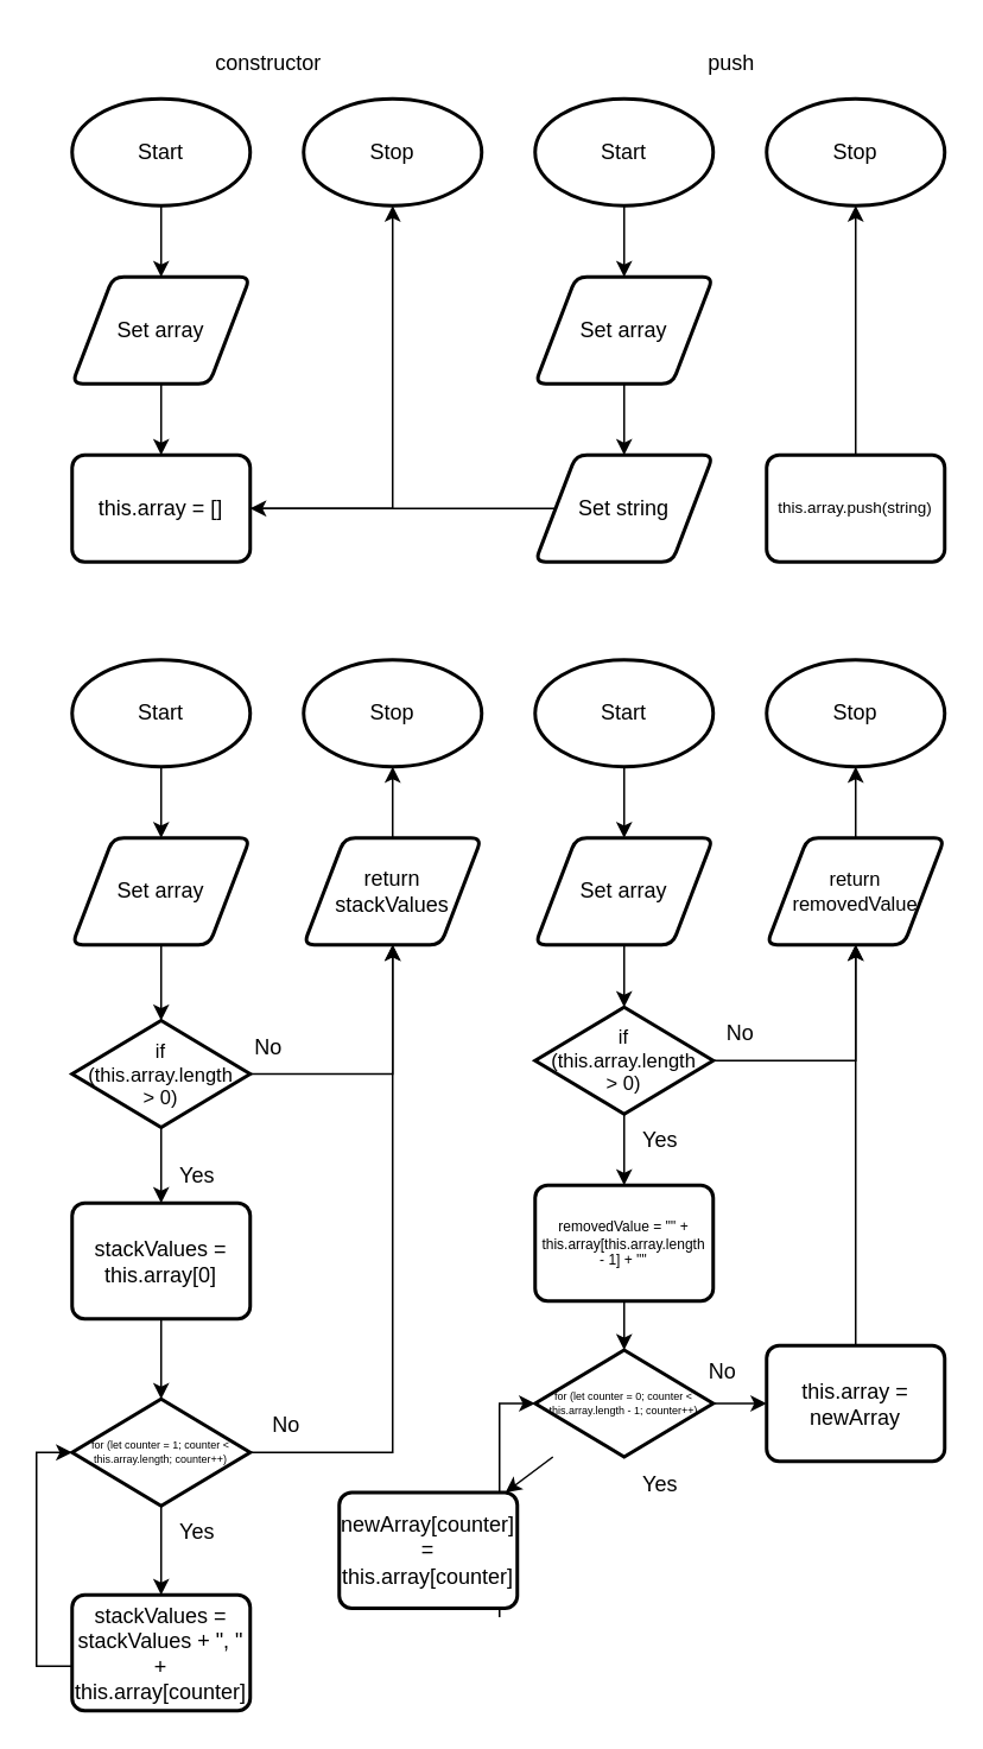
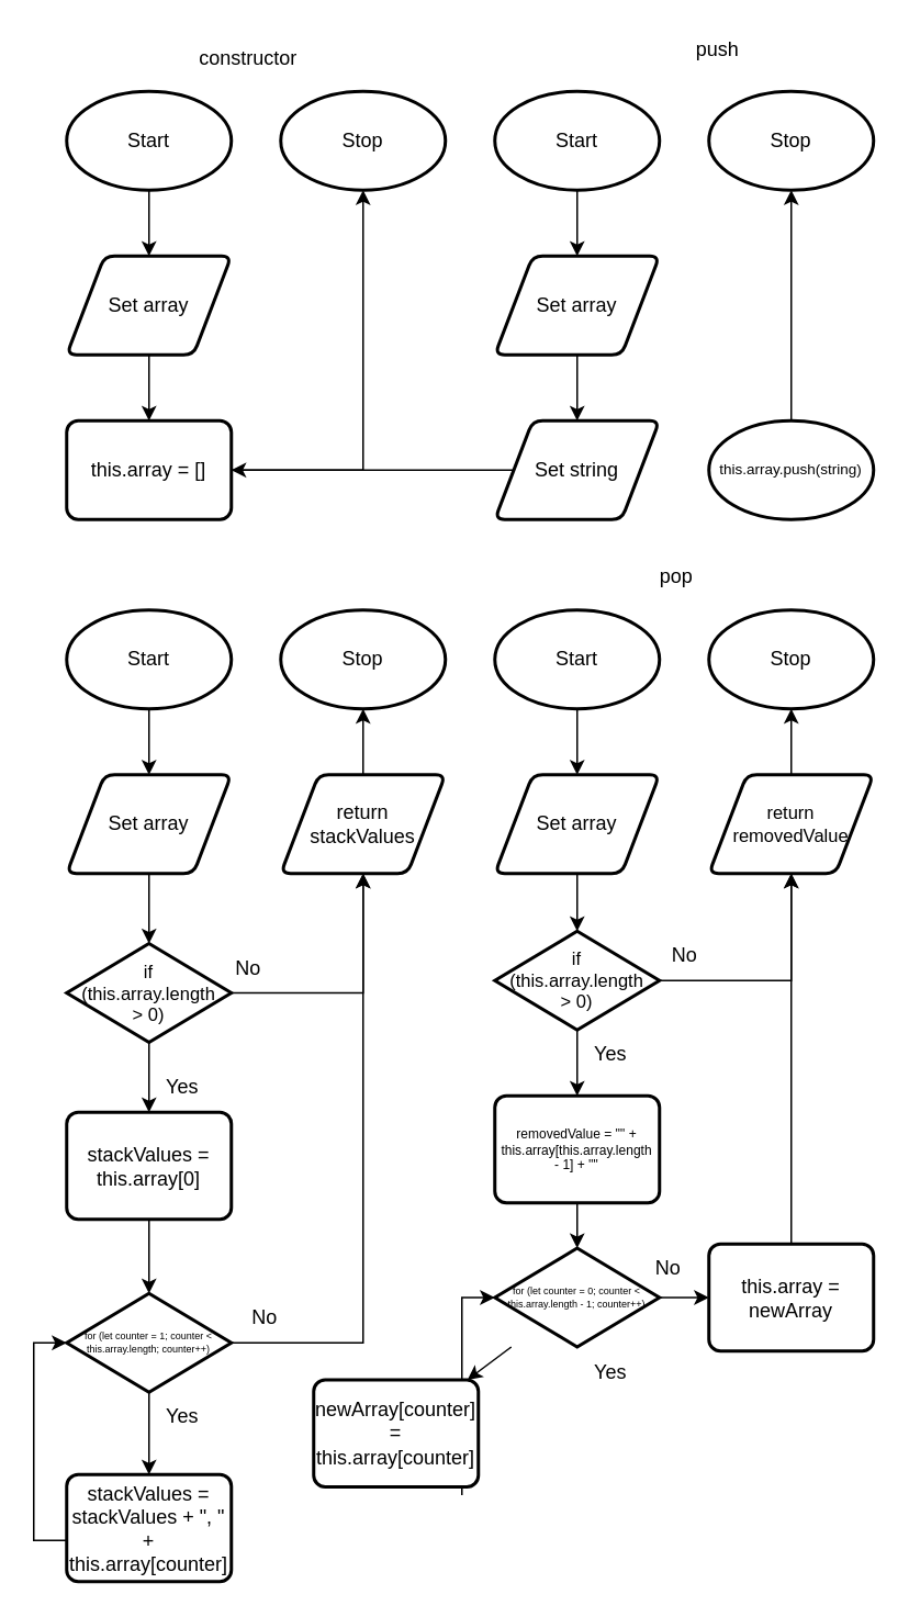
  <mxCell id="0" />
  <mxCell id="1" parent="0" />
  <mxCell id="2" style="edgeStyle=none;html=1;entryX=0.5;entryY=0;entryDx=0;entryDy=0;" parent="1" source="3" edge="1"><mxGeometry relative="1" as="geometry"><mxPoint x="90" y="155" as="targetPoint" /></mxGeometry></mxCell>
  <mxCell id="3" value="Start" style="strokeWidth=2;html=1;shape=mxgraph.flowchart.start_1;whiteSpace=wrap;" parent="1" vertex="1"><mxGeometry x="40" y="55" width="100" height="60" as="geometry" /></mxCell>
  <mxCell id="4" value="Stop" style="strokeWidth=2;html=1;shape=mxgraph.flowchart.start_1;whiteSpace=wrap;" parent="1" vertex="1"><mxGeometry x="170" y="55" width="100" height="60" as="geometry" /></mxCell>
  <mxCell id="5" style="edgeStyle=none;html=1;entryX=0.5;entryY=0;entryDx=0;entryDy=0;fontSize=12;" parent="1" edge="1"><mxGeometry relative="1" as="geometry"><mxPoint x="90" y="215" as="sourcePoint" /><mxPoint x="90" y="255" as="targetPoint" /></mxGeometry></mxCell>
  <mxCell id="6" value="Set array" style="shape=parallelogram;html=1;strokeWidth=2;perimeter=parallelogramPerimeter;whiteSpace=wrap;rounded=1;arcSize=12;size=0.23;" parent="1" vertex="1"><mxGeometry x="40" y="155" width="100" height="60" as="geometry" /></mxCell>
  <mxCell id="7" style="edgeStyle=none;html=1;entryX=0.5;entryY=1;entryDx=0;entryDy=0;entryPerimeter=0;rounded=0;" parent="1" source="8" target="4" edge="1"><mxGeometry relative="1" as="geometry"><Array as="points"><mxPoint x="220" y="285" /></Array></mxGeometry></mxCell>
  <mxCell id="8" value="this.array = []" style="rounded=1;whiteSpace=wrap;html=1;absoluteArcSize=1;arcSize=14;strokeWidth=2;" parent="1" vertex="1"><mxGeometry x="40" y="255" width="100" height="60" as="geometry" /></mxCell>
  <mxCell id="9" value="constructor" style="text;html=1;align=center;verticalAlign=middle;resizable=0;points=[];autosize=1;strokeColor=none;fillColor=none;" parent="1" vertex="1"><mxGeometry x="110" y="20" width="80" height="30" as="geometry" /></mxCell>
  <mxCell id="10" style="edgeStyle=none;html=1;entryX=0.5;entryY=0;entryDx=0;entryDy=0;" parent="1" source="11" edge="1"><mxGeometry relative="1" as="geometry"><mxPoint x="350" y="155" as="targetPoint" /></mxGeometry></mxCell>
  <mxCell id="11" value="Start" style="strokeWidth=2;html=1;shape=mxgraph.flowchart.start_1;whiteSpace=wrap;" parent="1" vertex="1"><mxGeometry x="300" y="55" width="100" height="60" as="geometry" /></mxCell>
  <mxCell id="12" value="Stop" style="strokeWidth=2;html=1;shape=mxgraph.flowchart.start_1;whiteSpace=wrap;" parent="1" vertex="1"><mxGeometry x="430" y="55" width="100" height="60" as="geometry" /></mxCell>
  <mxCell id="13" style="edgeStyle=none;html=1;entryX=0.5;entryY=0;entryDx=0;entryDy=0;fontSize=12;" parent="1" edge="1"><mxGeometry relative="1" as="geometry"><mxPoint x="350" y="215" as="sourcePoint" /><mxPoint x="350" y="255" as="targetPoint" /></mxGeometry></mxCell>
  <mxCell id="14" value="Set array" style="shape=parallelogram;html=1;strokeWidth=2;perimeter=parallelogramPerimeter;whiteSpace=wrap;rounded=1;arcSize=12;size=0.23;" parent="1" vertex="1"><mxGeometry x="300" y="155" width="100" height="60" as="geometry" /></mxCell>
  <mxCell id="15" style="edgeStyle=none;rounded=0;html=1;entryX=0.5;entryY=1;entryDx=0;entryDy=0;entryPerimeter=0;fontSize=9;" parent="1" source="16" target="12" edge="1"><mxGeometry relative="1" as="geometry" /></mxCell>
- <mxCell id="16" value="this.array.push(string)" style="rounded=1;whiteSpace=wrap;html=1;absoluteArcSize=1;arcSize=14;strokeWidth=2;fontSize=9;" parent="1" vertex="1"><mxGeometry x="430" y="255" width="100" height="60" as="geometry" /></mxCell>
- <mxCell id="17" value="push" style="text;html=1;align=center;verticalAlign=middle;resizable=0;points=[];autosize=1;strokeColor=none;fillColor=none;" parent="1" vertex="1"><mxGeometry x="385" y="20" width="50" height="30" as="geometry" /></mxCell>
+ <mxCell id="16" value="this.array.push(string)" style="ellipse;whiteSpace=wrap;html=1;absoluteArcSize=1;arcSize=14;strokeWidth=2;fontSize=9;" parent="1" vertex="1"><mxGeometry x="430" y="255" width="100" height="60" as="geometry" /></mxCell>
+ <mxCell id="17" value="push" style="text;html=1;align=center;verticalAlign=middle;resizable=0;points=[];autosize=1;strokeColor=none;fillColor=none;" parent="1" vertex="1"><mxGeometry x="410" y="15" width="50" height="30" as="geometry" /></mxCell>
  <mxCell id="18" style="edgeStyle=none;rounded=0;html=1;" parent="1" source="19" target="8" edge="1"><mxGeometry relative="1" as="geometry" /></mxCell>
  <mxCell id="19" value="Set string" style="shape=parallelogram;html=1;strokeWidth=2;perimeter=parallelogramPerimeter;whiteSpace=wrap;rounded=1;arcSize=12;size=0.23;" parent="1" vertex="1"><mxGeometry x="300" y="255" width="100" height="60" as="geometry" /></mxCell>
  <mxCell id="20" style="edgeStyle=none;html=1;entryX=0.5;entryY=0;entryDx=0;entryDy=0;" parent="1" source="21" edge="1"><mxGeometry relative="1" as="geometry"><mxPoint x="90" y="470" as="targetPoint" /></mxGeometry></mxCell>
  <mxCell id="21" value="Start" style="strokeWidth=2;html=1;shape=mxgraph.flowchart.start_1;whiteSpace=wrap;" parent="1" vertex="1"><mxGeometry x="40" y="370" width="100" height="60" as="geometry" /></mxCell>
  <mxCell id="22" value="Stop" style="strokeWidth=2;html=1;shape=mxgraph.flowchart.start_1;whiteSpace=wrap;" parent="1" vertex="1"><mxGeometry x="170" y="370" width="100" height="60" as="geometry" /></mxCell>
  <mxCell id="23" style="edgeStyle=none;html=1;entryX=0.5;entryY=0;entryDx=0;entryDy=0;entryPerimeter=0;" edge="1" parent="1" source="24" target="53"><mxGeometry relative="1" as="geometry" /></mxCell>
  <mxCell id="24" value="Set array" style="shape=parallelogram;html=1;strokeWidth=2;perimeter=parallelogramPerimeter;whiteSpace=wrap;rounded=1;arcSize=12;size=0.23;" parent="1" vertex="1"><mxGeometry x="40" y="470" width="100" height="60" as="geometry" /></mxCell>
  <mxCell id="25" style="edgeStyle=none;html=1;fontSize=6;" parent="1" source="27" target="29" edge="1"><mxGeometry relative="1" as="geometry" /></mxCell>
  <mxCell id="26" style="edgeStyle=orthogonalEdgeStyle;html=1;entryX=0.5;entryY=1;entryDx=0;entryDy=0;rounded=0;" parent="1" source="27" target="50" edge="1"><mxGeometry relative="1" as="geometry" /></mxCell>
  <mxCell id="27" value="for (let counter = 1; counter &amp;lt; this.array.length; counter++)" style="strokeWidth=2;html=1;shape=mxgraph.flowchart.decision;whiteSpace=wrap;fontSize=6;" parent="1" vertex="1"><mxGeometry x="40" y="785" width="100" height="60" as="geometry" /></mxCell>
  <mxCell id="28" style="edgeStyle=orthogonalEdgeStyle;html=1;entryX=0;entryY=0.5;entryDx=0;entryDy=0;entryPerimeter=0;fontSize=6;rounded=0;" parent="1" source="29" target="27" edge="1"><mxGeometry relative="1" as="geometry"><Array as="points"><mxPoint x="20" y="935" /><mxPoint x="20" y="815" /></Array></mxGeometry></mxCell>
  <mxCell id="29" value="stackValues = stackValues + &quot;, &quot; + this.array[counter]" style="rounded=1;whiteSpace=wrap;html=1;absoluteArcSize=1;arcSize=14;strokeWidth=2;fontSize=12;" parent="1" vertex="1"><mxGeometry x="40" y="895" width="100" height="65" as="geometry" /></mxCell>
  <mxCell id="30" value="Yes" style="text;html=1;align=center;verticalAlign=middle;resizable=0;points=[];autosize=1;strokeColor=none;fillColor=none;fontSize=12;" parent="1" vertex="1"><mxGeometry x="90" y="845" width="40" height="30" as="geometry" /></mxCell>
  <mxCell id="31" value="No" style="text;html=1;align=center;verticalAlign=middle;resizable=0;points=[];autosize=1;strokeColor=none;fillColor=none;fontSize=12;" parent="1" vertex="1"><mxGeometry x="140" y="785" width="40" height="30" as="geometry" /></mxCell>
  <mxCell id="32" style="edgeStyle=none;html=1;entryX=0.5;entryY=0;entryDx=0;entryDy=0;" parent="1" source="33" edge="1"><mxGeometry relative="1" as="geometry"><mxPoint x="350" y="470" as="targetPoint" /></mxGeometry></mxCell>
  <mxCell id="33" value="Start" style="strokeWidth=2;html=1;shape=mxgraph.flowchart.start_1;whiteSpace=wrap;" parent="1" vertex="1"><mxGeometry x="300" y="370" width="100" height="60" as="geometry" /></mxCell>
  <mxCell id="34" value="Stop" style="strokeWidth=2;html=1;shape=mxgraph.flowchart.start_1;whiteSpace=wrap;" parent="1" vertex="1"><mxGeometry x="430" y="370" width="100" height="60" as="geometry" /></mxCell>
  <mxCell id="35" style="edgeStyle=orthogonalEdgeStyle;rounded=0;html=1;fontSize=11;" edge="1" parent="1" source="36" target="60"><mxGeometry relative="1" as="geometry" /></mxCell>
  <mxCell id="36" value="Set array" style="shape=parallelogram;html=1;strokeWidth=2;perimeter=parallelogramPerimeter;whiteSpace=wrap;rounded=1;arcSize=12;size=0.23;" parent="1" vertex="1"><mxGeometry x="300" y="470" width="100" height="60" as="geometry" /></mxCell>
+ <mxCell id="37" value="pop" style="text;html=1;align=center;verticalAlign=middle;resizable=0;points=[];autosize=1;strokeColor=none;fillColor=none;" parent="1" vertex="1"><mxGeometry x="390" y="335" width="40" height="30" as="geometry" /></mxCell>
  <mxCell id="38" style="edgeStyle=none;html=1;fontSize=6;" parent="1" source="40" target="42" edge="1"><mxGeometry relative="1" as="geometry" /></mxCell>
  <mxCell id="39" style="edgeStyle=none;html=1;entryX=0;entryY=0.5;entryDx=0;entryDy=0;fontSize=11;endArrow=classic;endFill=1;" parent="1" source="40" target="46" edge="1"><mxGeometry relative="1" as="geometry" /></mxCell>
  <mxCell id="40" value="for (let counter = 0; counter &amp;lt; this.array.length - 1; counter++)" style="strokeWidth=2;html=1;shape=mxgraph.flowchart.decision;whiteSpace=wrap;fontSize=6;" parent="1" vertex="1"><mxGeometry x="300" y="757.5" width="100" height="60" as="geometry" /></mxCell>
  <mxCell id="41" style="edgeStyle=orthogonalEdgeStyle;html=1;entryX=0;entryY=0.5;entryDx=0;entryDy=0;entryPerimeter=0;fontSize=6;rounded=0;" parent="1" source="42" target="40" edge="1"><mxGeometry relative="1" as="geometry"><Array as="points"><mxPoint x="280" y="907.5" /><mxPoint x="280" y="787.5" /></Array></mxGeometry></mxCell>
  <mxCell id="42" value="newArray[counter] = this.array[counter]" style="rounded=1;whiteSpace=wrap;html=1;absoluteArcSize=1;arcSize=14;strokeWidth=2;fontSize=12;" parent="1" vertex="1"><mxGeometry x="190" y="837.5" width="100" height="65" as="geometry" /></mxCell>
  <mxCell id="43" value="Yes" style="text;html=1;align=center;verticalAlign=middle;resizable=0;points=[];autosize=1;strokeColor=none;fillColor=none;fontSize=12;" parent="1" vertex="1"><mxGeometry x="350" y="817.5" width="40" height="30" as="geometry" /></mxCell>
  <mxCell id="44" value="No" style="text;html=1;align=center;verticalAlign=middle;resizable=0;points=[];autosize=1;strokeColor=none;fillColor=none;fontSize=12;" parent="1" vertex="1"><mxGeometry x="385" y="755" width="40" height="30" as="geometry" /></mxCell>
  <mxCell id="45" style="edgeStyle=none;html=1;entryX=0.5;entryY=1;entryDx=0;entryDy=0;fontSize=11;endArrow=classic;endFill=1;" parent="1" source="46" target="48" edge="1"><mxGeometry relative="1" as="geometry" /></mxCell>
  <mxCell id="46" value="this.array = newArray" style="rounded=1;whiteSpace=wrap;html=1;absoluteArcSize=1;arcSize=14;strokeWidth=2;fontSize=12;" parent="1" vertex="1"><mxGeometry x="430" y="755" width="100" height="65" as="geometry" /></mxCell>
  <mxCell id="47" style="edgeStyle=none;html=1;entryX=0.5;entryY=1;entryDx=0;entryDy=0;entryPerimeter=0;fontSize=11;endArrow=classic;endFill=1;" parent="1" source="48" target="34" edge="1"><mxGeometry relative="1" as="geometry" /></mxCell>
  <mxCell id="48" value="return removedValue" style="shape=parallelogram;html=1;strokeWidth=2;perimeter=parallelogramPerimeter;whiteSpace=wrap;rounded=1;arcSize=12;size=0.23;fontSize=11;" parent="1" vertex="1"><mxGeometry x="430" y="470" width="100" height="60" as="geometry" /></mxCell>
  <mxCell id="49" style="edgeStyle=none;html=1;fontSize=12;endArrow=classic;endFill=1;" parent="1" source="50" target="22" edge="1"><mxGeometry relative="1" as="geometry"><mxPoint x="220" y="435" as="targetPoint" /></mxGeometry></mxCell>
  <mxCell id="50" value="return&lt;br style=&quot;font-size: 12px;&quot;&gt;stackValues" style="shape=parallelogram;html=1;strokeWidth=2;perimeter=parallelogramPerimeter;whiteSpace=wrap;rounded=1;arcSize=12;size=0.23;fontSize=12;" parent="1" vertex="1"><mxGeometry x="170" y="470" width="100" height="60" as="geometry" /></mxCell>
  <mxCell id="51" style="edgeStyle=orthogonalEdgeStyle;html=1;entryX=0.5;entryY=1;entryDx=0;entryDy=0;fontSize=11;rounded=0;" edge="1" parent="1" source="53" target="50"><mxGeometry relative="1" as="geometry" /></mxCell>
  <mxCell id="52" style="edgeStyle=orthogonalEdgeStyle;rounded=0;html=1;entryX=0.5;entryY=0;entryDx=0;entryDy=0;fontSize=11;" edge="1" parent="1" source="53" target="57"><mxGeometry relative="1" as="geometry" /></mxCell>
  <mxCell id="53" value="if&lt;br style=&quot;font-size: 11px;&quot;&gt;(this.array.length&lt;br style=&quot;font-size: 11px;&quot;&gt;&amp;gt; 0)" style="strokeWidth=2;html=1;shape=mxgraph.flowchart.decision;whiteSpace=wrap;fontSize=11;" vertex="1" parent="1"><mxGeometry x="40" y="572.5" width="100" height="60" as="geometry" /></mxCell>
  <mxCell id="54" value="Yes" style="text;html=1;align=center;verticalAlign=middle;resizable=0;points=[];autosize=1;strokeColor=none;fillColor=none;fontSize=12;" vertex="1" parent="1"><mxGeometry x="90" y="645" width="40" height="30" as="geometry" /></mxCell>
  <mxCell id="55" value="No" style="text;html=1;align=center;verticalAlign=middle;resizable=0;points=[];autosize=1;strokeColor=none;fillColor=none;fontSize=12;" vertex="1" parent="1"><mxGeometry x="130" y="572.5" width="40" height="30" as="geometry" /></mxCell>
  <mxCell id="56" style="edgeStyle=orthogonalEdgeStyle;rounded=0;html=1;entryX=0.5;entryY=0;entryDx=0;entryDy=0;entryPerimeter=0;fontSize=11;" edge="1" parent="1" source="57" target="27"><mxGeometry relative="1" as="geometry" /></mxCell>
  <mxCell id="57" value="stackValues = this.array[0]" style="rounded=1;whiteSpace=wrap;html=1;absoluteArcSize=1;arcSize=14;strokeWidth=2;fontSize=12;" vertex="1" parent="1"><mxGeometry x="40" y="675" width="100" height="65" as="geometry" /></mxCell>
  <mxCell id="58" style="edgeStyle=orthogonalEdgeStyle;rounded=0;html=1;entryX=0.5;entryY=1;entryDx=0;entryDy=0;fontSize=11;" edge="1" parent="1" source="60" target="48"><mxGeometry relative="1" as="geometry" /></mxCell>
  <mxCell id="59" style="edgeStyle=orthogonalEdgeStyle;rounded=0;html=1;entryX=0.5;entryY=0;entryDx=0;entryDy=0;fontSize=8;" edge="1" parent="1" source="60" target="64"><mxGeometry relative="1" as="geometry" /></mxCell>
  <mxCell id="60" value="if&lt;br style=&quot;font-size: 11px;&quot;&gt;(this.array.length&lt;br style=&quot;font-size: 11px;&quot;&gt;&amp;gt; 0)" style="strokeWidth=2;html=1;shape=mxgraph.flowchart.decision;whiteSpace=wrap;fontSize=11;" vertex="1" parent="1"><mxGeometry x="300" y="565" width="100" height="60" as="geometry" /></mxCell>
  <mxCell id="61" value="Yes" style="text;html=1;align=center;verticalAlign=middle;resizable=0;points=[];autosize=1;strokeColor=none;fillColor=none;fontSize=12;" vertex="1" parent="1"><mxGeometry x="350" y="625" width="40" height="30" as="geometry" /></mxCell>
  <mxCell id="62" value="No" style="text;html=1;align=center;verticalAlign=middle;resizable=0;points=[];autosize=1;strokeColor=none;fillColor=none;fontSize=12;" vertex="1" parent="1"><mxGeometry x="395" y="565" width="40" height="30" as="geometry" /></mxCell>
  <mxCell id="63" style="edgeStyle=orthogonalEdgeStyle;rounded=0;html=1;fontSize=8;entryX=0.5;entryY=0;entryDx=0;entryDy=0;entryPerimeter=0;" edge="1" parent="1" source="64" target="40"><mxGeometry relative="1" as="geometry"><mxPoint x="350" y="755" as="targetPoint" /></mxGeometry></mxCell>
  <mxCell id="64" value="removedValue = '&quot;' + this.array[this.array.length&lt;br style=&quot;font-size: 8px;&quot;&gt;- 1] + '&quot;'" style="rounded=1;whiteSpace=wrap;html=1;absoluteArcSize=1;arcSize=14;strokeWidth=2;fontSize=8;" vertex="1" parent="1"><mxGeometry x="300" y="665" width="100" height="65" as="geometry" /></mxCell>
